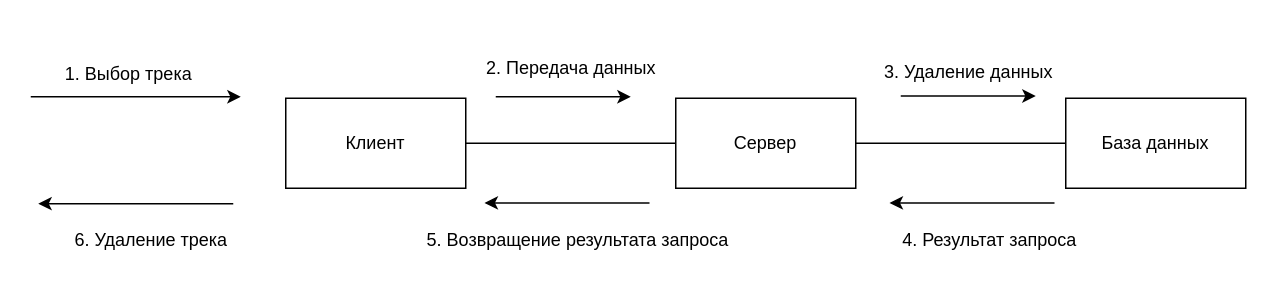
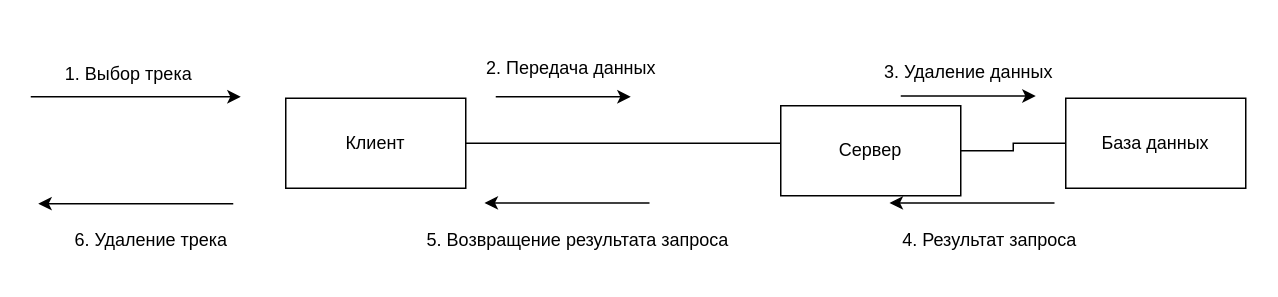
  <mxCell id="0" />
  <mxCell id="1" parent="0" />
  <mxCell id="2" value="" style="edgeStyle=orthogonalEdgeStyle;rounded=0;orthogonalLoop=1;jettySize=auto;html=1;endArrow=none;endFill=0;" edge="1" parent="1" source="3" target="9"><mxGeometry relative="1" as="geometry"><Array as="points"><mxPoint x="360" y="95" /><mxPoint x="360" y="95" /></Array></mxGeometry></mxCell>
  <mxCell id="3" value="Клиент" style="rounded=0;whiteSpace=wrap;html=1;" vertex="1" parent="1"><mxGeometry x="190" y="65" width="120" height="60" as="geometry" /></mxCell>
  <mxCell id="4" value="" style="endArrow=classic;html=1;rounded=0;" edge="1" parent="1"><mxGeometry width="50" height="50" relative="1" as="geometry"><mxPoint x="20" y="64" as="sourcePoint" /><mxPoint x="160" y="64" as="targetPoint" /></mxGeometry></mxCell>
  <mxCell id="5" value="1. Выбор трека" style="text;html=1;align=center;verticalAlign=middle;resizable=0;points=[];autosize=1;strokeColor=none;fillColor=none;" vertex="1" parent="1"><mxGeometry x="30" y="34" width="110" height="30" as="geometry" /></mxCell>
  <mxCell id="6" value="" style="endArrow=classic;html=1;rounded=0;" edge="1" parent="1"><mxGeometry width="50" height="50" relative="1" as="geometry"><mxPoint x="155" y="135.25" as="sourcePoint" /><mxPoint x="25" y="135.25" as="targetPoint" /></mxGeometry></mxCell>
  <mxCell id="7" value="6. Удаление трека" style="text;html=1;align=center;verticalAlign=middle;resizable=0;points=[];autosize=1;strokeColor=none;fillColor=none;" vertex="1" parent="1"><mxGeometry x="35" y="145.25" width="130" height="30" as="geometry" /></mxCell>
  <mxCell id="8" value="" style="edgeStyle=orthogonalEdgeStyle;rounded=0;orthogonalLoop=1;jettySize=auto;html=1;endArrow=none;endFill=0;" edge="1" parent="1" source="9" target="10"><mxGeometry relative="1" as="geometry" /></mxCell>
- <mxCell id="9" value="Сервер" style="whiteSpace=wrap;html=1;rounded=0;" vertex="1" parent="1"><mxGeometry x="450" y="65" width="120" height="60" as="geometry" /></mxCell>
+ <mxCell id="9" value="Сервер" style="whiteSpace=wrap;html=1;rounded=0;" vertex="1" parent="1"><mxGeometry x="520" y="70" width="120" height="60" as="geometry" /></mxCell>
  <mxCell id="10" value="База данных" style="whiteSpace=wrap;html=1;rounded=0;" vertex="1" parent="1"><mxGeometry x="710" y="65" width="120" height="60" as="geometry" /></mxCell>
  <mxCell id="11" value="" style="endArrow=classic;html=1;rounded=0;" edge="1" parent="1"><mxGeometry width="50" height="50" relative="1" as="geometry"><mxPoint x="330" y="64" as="sourcePoint" /><mxPoint x="420" y="64" as="targetPoint" /></mxGeometry></mxCell>
  <mxCell id="12" value="2. Передача данных" style="text;html=1;align=center;verticalAlign=middle;resizable=0;points=[];autosize=1;strokeColor=none;fillColor=none;" vertex="1" parent="1"><mxGeometry x="310" y="30" width="140" height="30" as="geometry" /></mxCell>
  <mxCell id="13" value="" style="endArrow=classic;html=1;rounded=0;" edge="1" parent="1"><mxGeometry width="50" height="50" relative="1" as="geometry"><mxPoint x="600" y="63.5" as="sourcePoint" /><mxPoint x="690" y="63.5" as="targetPoint" /></mxGeometry></mxCell>
  <mxCell id="14" value="&lt;br&gt;3. Удаление данных" style="text;html=1;align=center;verticalAlign=middle;resizable=0;points=[];autosize=1;strokeColor=none;fillColor=none;" vertex="1" parent="1"><mxGeometry x="575" y="20" width="140" height="40" as="geometry" /></mxCell>
  <mxCell id="15" value="" style="endArrow=classic;html=1;rounded=0;" edge="1" parent="1"><mxGeometry width="50" height="50" relative="1" as="geometry"><mxPoint x="702.5" y="134.75" as="sourcePoint" /><mxPoint x="592.5" y="134.75" as="targetPoint" /></mxGeometry></mxCell>
  <mxCell id="16" value="4. Результат запроса" style="text;html=1;strokeColor=none;fillColor=none;align=center;verticalAlign=middle;whiteSpace=wrap;rounded=0;" vertex="1" parent="1"><mxGeometry x="597.5" y="145.25" width="122.5" height="30" as="geometry" /></mxCell>
  <mxCell id="17" value="" style="endArrow=classic;html=1;rounded=0;" edge="1" parent="1"><mxGeometry width="50" height="50" relative="1" as="geometry"><mxPoint x="432.5" y="134.75" as="sourcePoint" /><mxPoint x="322.5" y="134.75" as="targetPoint" /></mxGeometry></mxCell>
  <mxCell id="18" value="5. Возвращение результата запроса" style="text;html=1;strokeColor=none;fillColor=none;align=center;verticalAlign=middle;whiteSpace=wrap;rounded=0;" vertex="1" parent="1"><mxGeometry x="280" y="145.25" width="210" height="30" as="geometry" /></mxCell>
